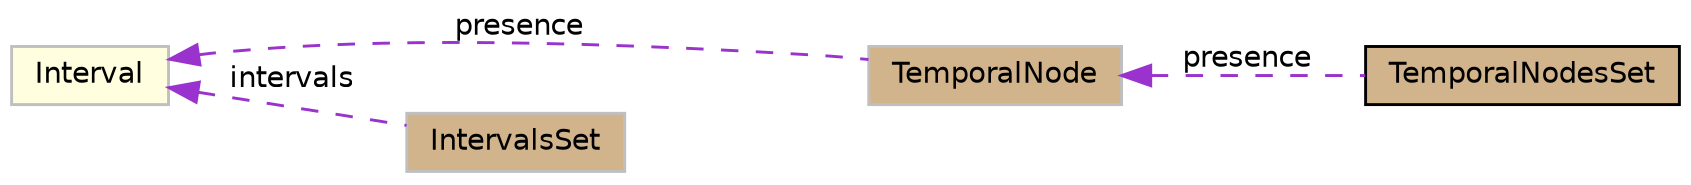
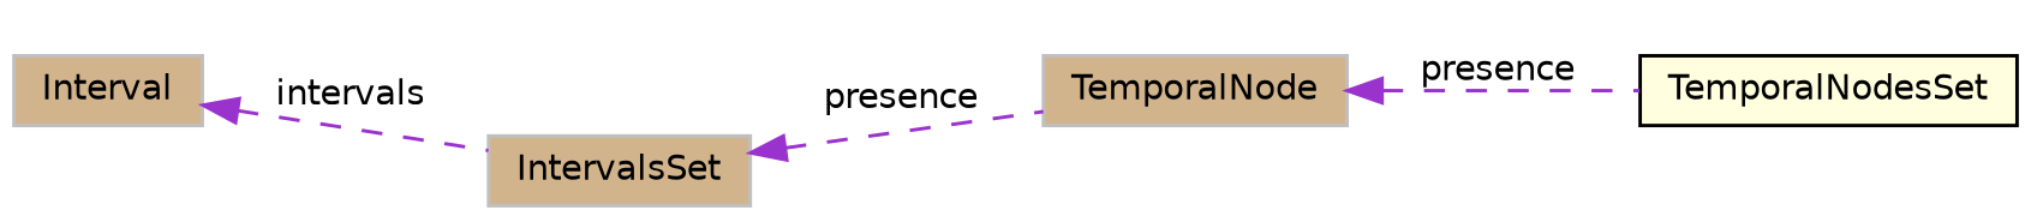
  digraph {
    rankdir=LR
    node [color=grey75 fillcolor=lightyellow fontname=Helvetica fontsize=10 shape=record style=filled]
    edge [color=darkorchid3 dir=back fontname=Helvetica fontsize=10 labelfontname=Helvetica labelfontsize=10 style=dashed]
-   n1 [color=black fillcolor=tan fontcolor=black height=0.2 label=TemporalNodesSet width=0.4]
+   n1 [color=black fontcolor=black height=0.2 label=TemporalNodesSet width=0.4]
    n2 [fillcolor=tan height=0.2 label=TemporalNode width=0.4]
    n3 [fillcolor=tan height=0.2 label=IntervalsSet width=0.4]
-   n4 [height=0.2 label=Interval width=0.4]
+   n4 [fillcolor=tan height=0.2 label=Interval width=0.4]
    n2 -> n1 [label=" presence"]
-   n4 -> n2 [label=" presence"]
+   n3 -> n2 [label=" presence"]
    n4 -> n3 [label=" intervals"]
  }
